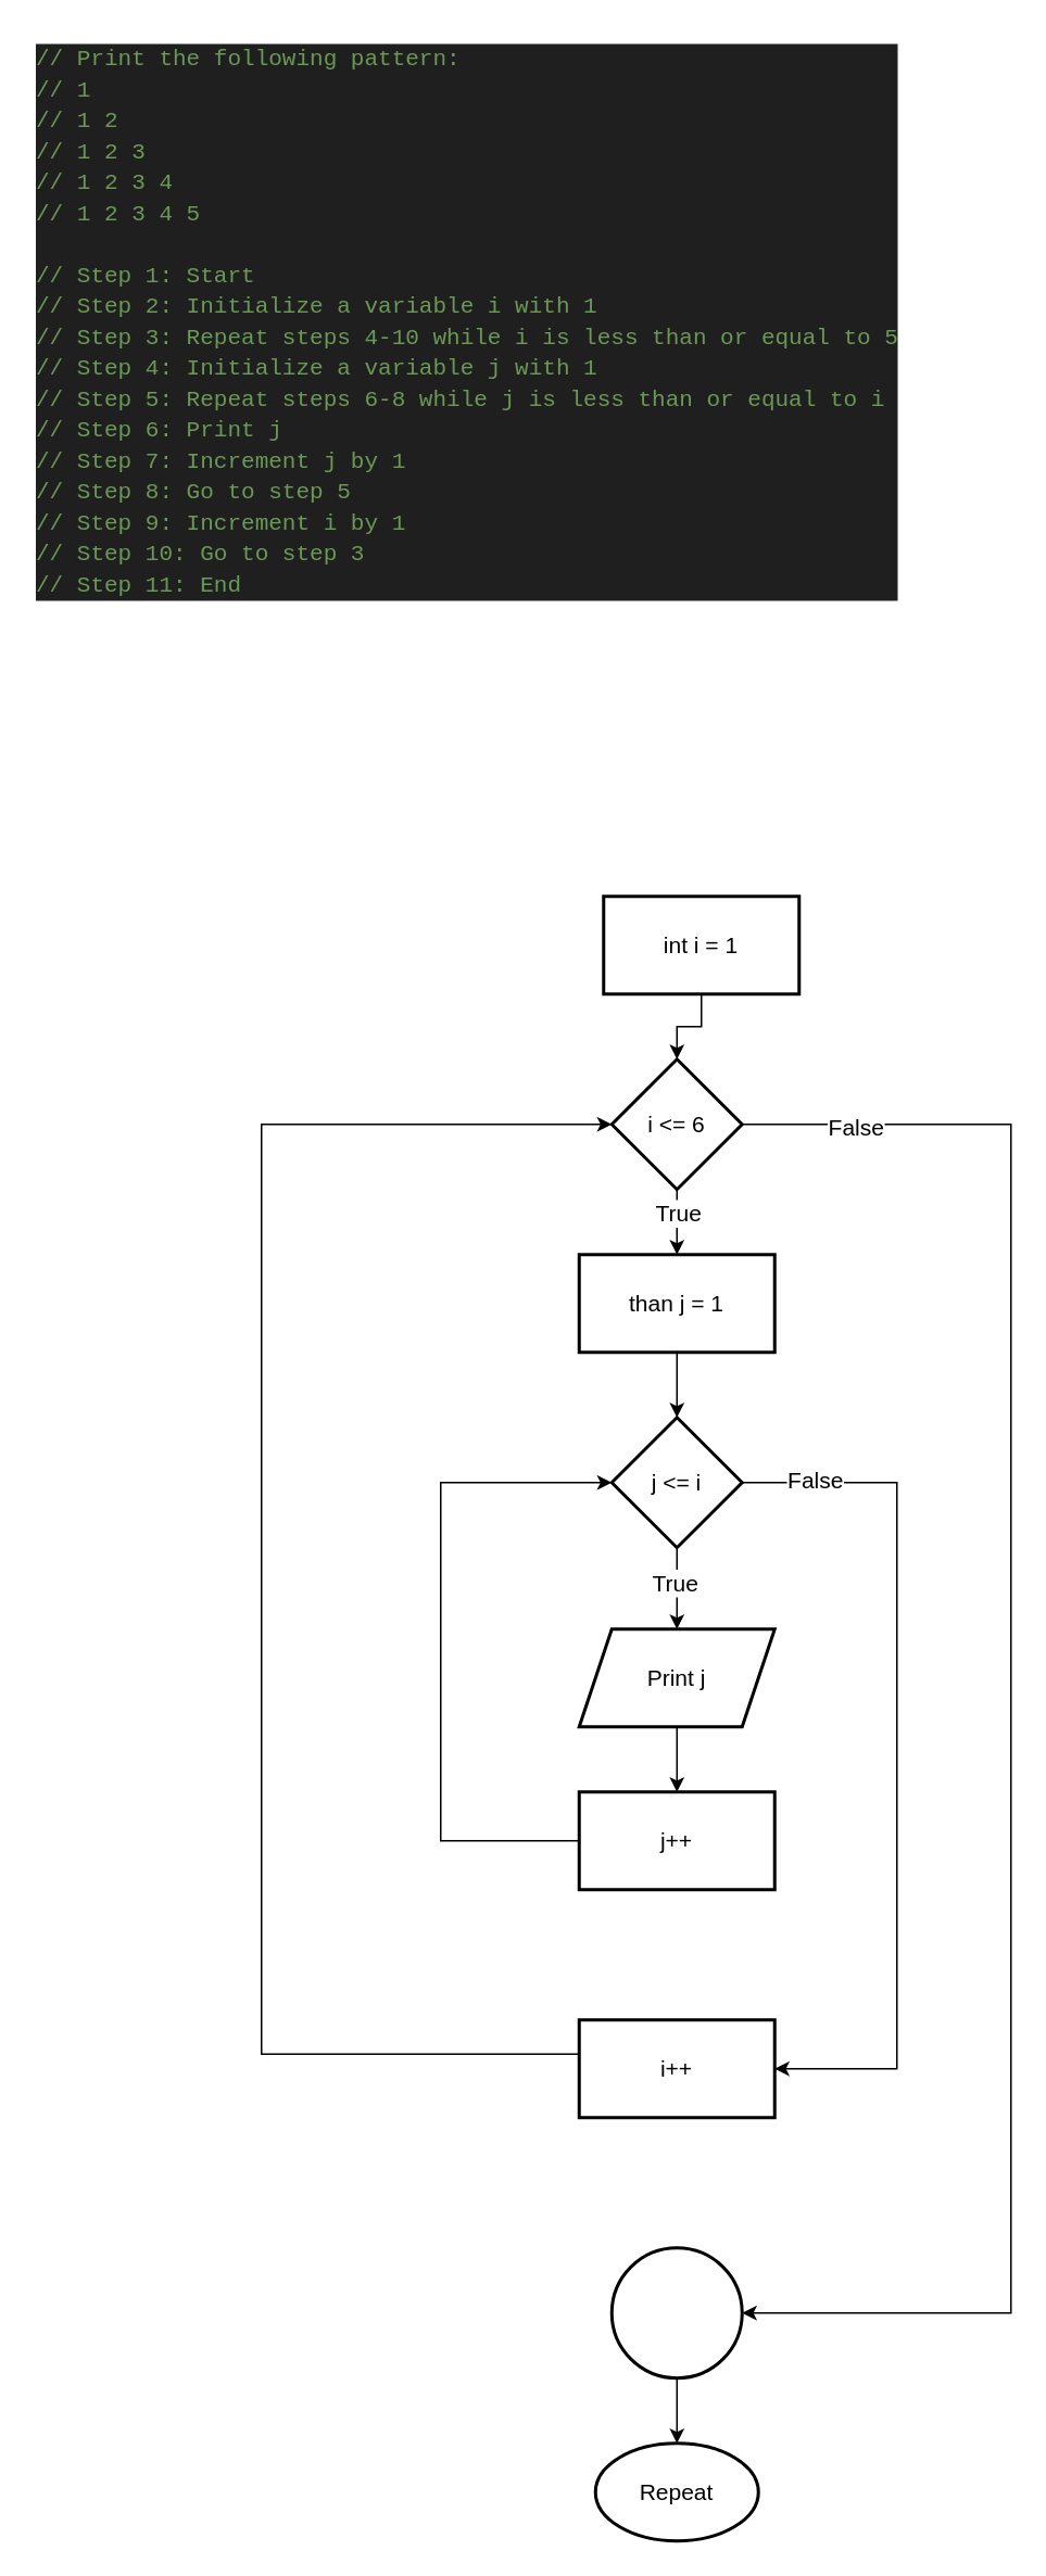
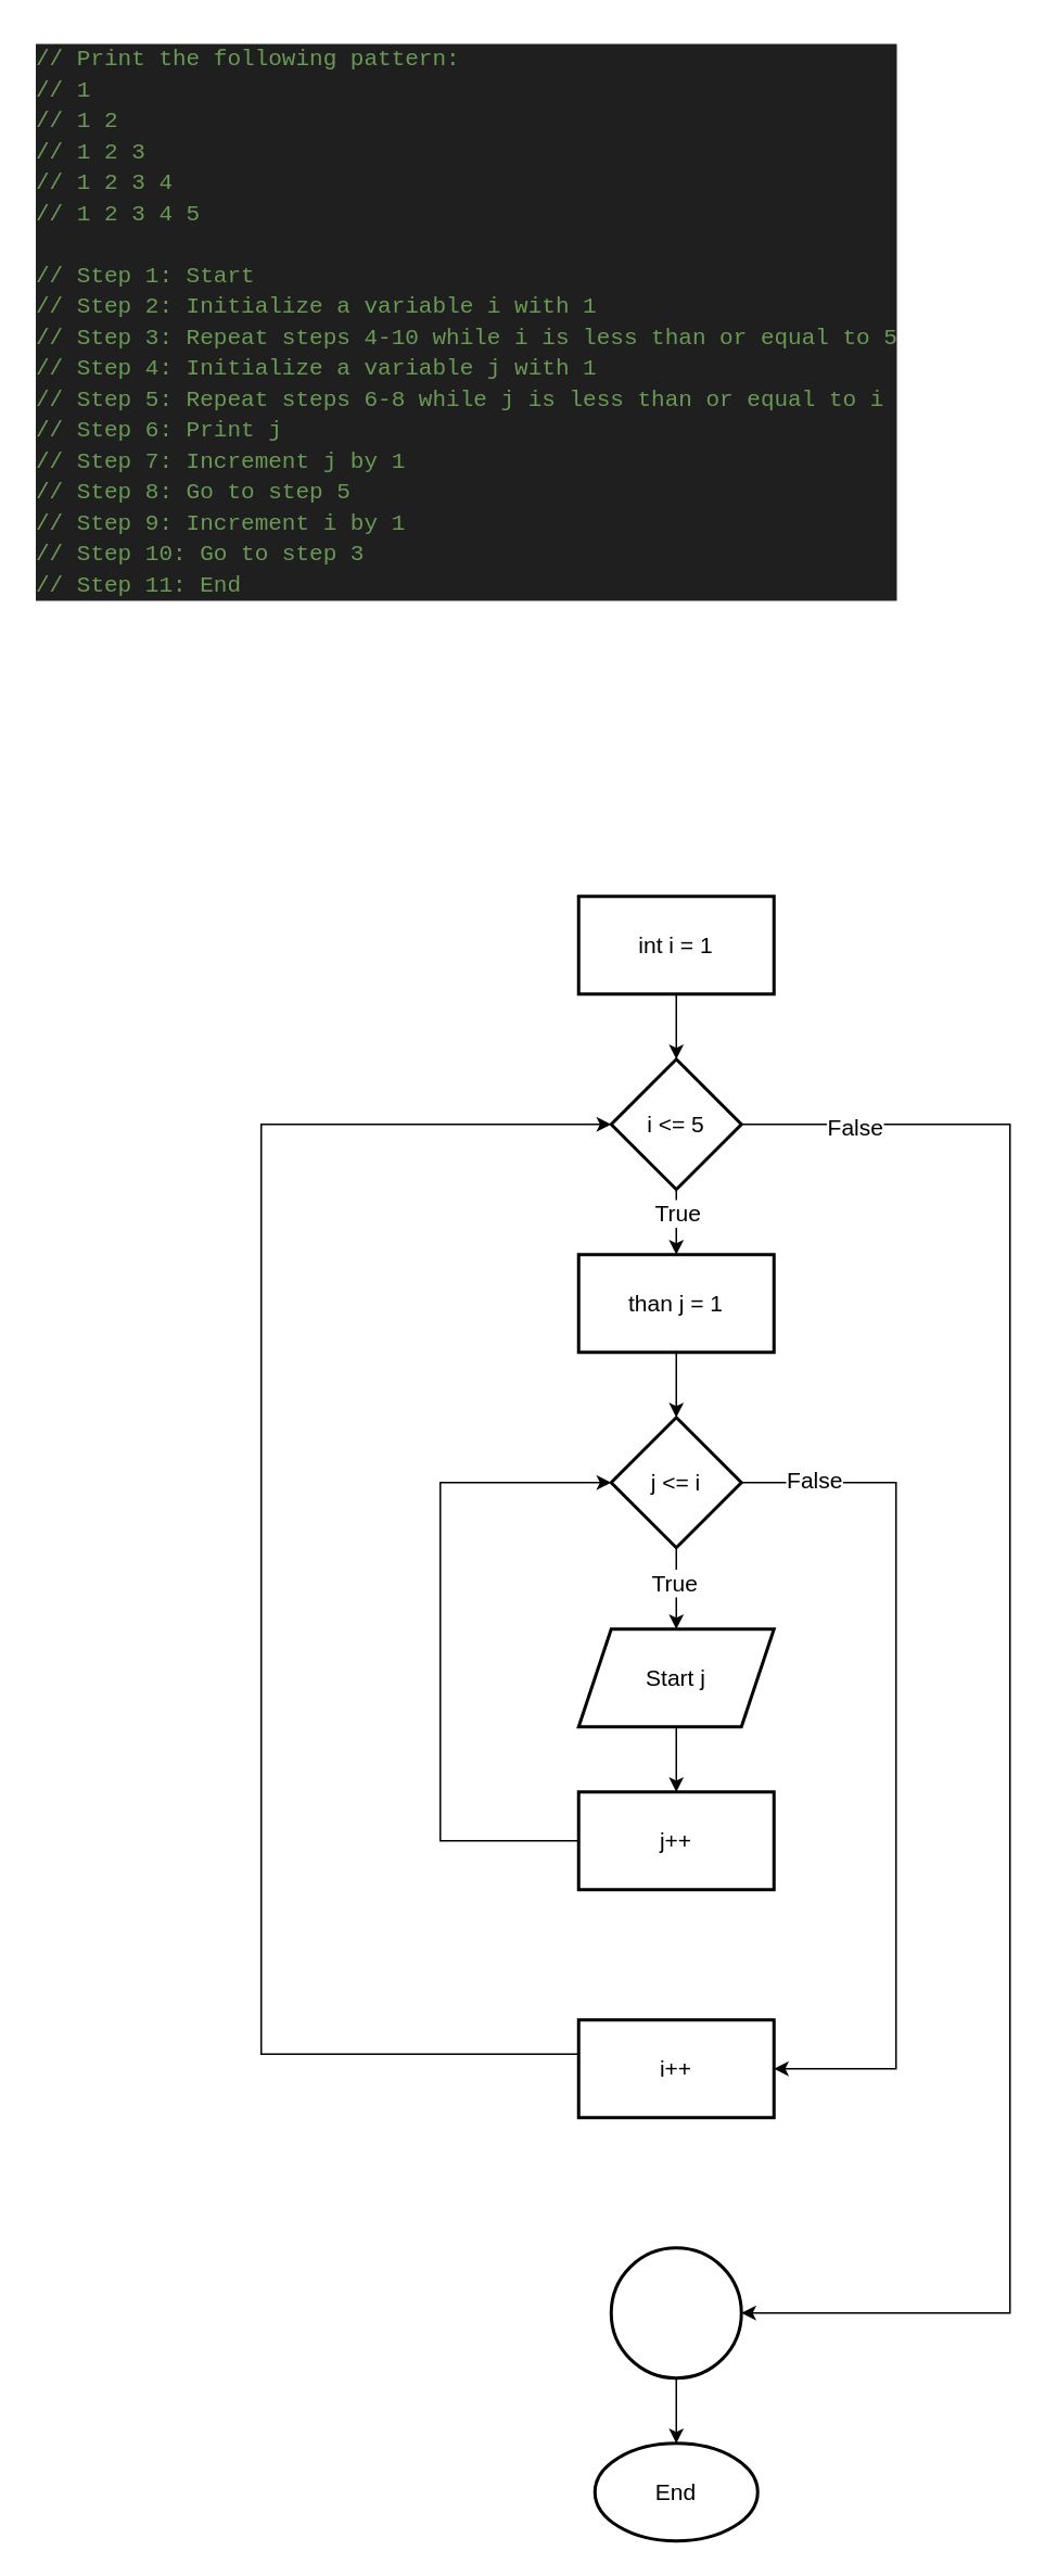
  <mxCell id="0" />
  <mxCell id="1" parent="0" />
- <mxCell id="2" value="Repeat" style="strokeWidth=2;html=1;shape=mxgraph.flowchart.start_1;whiteSpace=wrap;fontSize=14;" vertex="1" parent="1"><mxGeometry x="365" y="1500" width="100" height="60" as="geometry" /></mxCell>
+ <mxCell id="2" value="End" style="strokeWidth=2;html=1;shape=mxgraph.flowchart.start_1;whiteSpace=wrap;fontSize=14;" vertex="1" parent="1"><mxGeometry x="365" y="1500" width="100" height="60" as="geometry" /></mxCell>
  <mxCell id="3" value="" style="edgeStyle=orthogonalEdgeStyle;rounded=0;orthogonalLoop=1;jettySize=auto;html=1;fontSize=14;" edge="1" parent="1" source="4" target="9"><mxGeometry relative="1" as="geometry" /></mxCell>
- <mxCell id="4" value="int i = 1" style="whiteSpace=wrap;html=1;strokeWidth=2;fontSize=14;" vertex="1" parent="1"><mxGeometry x="370" y="550" width="120" height="60" as="geometry" /></mxCell>
+ <mxCell id="4" value="int i = 1" style="whiteSpace=wrap;html=1;strokeWidth=2;fontSize=14;" vertex="1" parent="1"><mxGeometry x="355" y="550" width="120" height="60" as="geometry" /></mxCell>
  <mxCell id="5" value="" style="edgeStyle=orthogonalEdgeStyle;rounded=0;orthogonalLoop=1;jettySize=auto;html=1;fontSize=14;" edge="1" parent="1" source="9" target="11"><mxGeometry relative="1" as="geometry" /></mxCell>
  <mxCell id="6" value="True" style="edgeLabel;html=1;align=center;verticalAlign=middle;resizable=0;points=[];fontSize=14;" vertex="1" connectable="0" parent="5"><mxGeometry x="-0.29" relative="1" as="geometry"><mxPoint as="offset" /></mxGeometry></mxCell>
  <mxCell id="7" value="" style="edgeStyle=orthogonalEdgeStyle;rounded=0;orthogonalLoop=1;jettySize=auto;html=1;fontSize=14;" edge="1" parent="1" source="9" target="24"><mxGeometry relative="1" as="geometry"><Array as="points"><mxPoint x="620" y="690" /><mxPoint x="620" y="1420" /></Array></mxGeometry></mxCell>
  <mxCell id="8" value="False" style="edgeLabel;html=1;align=center;verticalAlign=middle;resizable=0;points=[];fontSize=14;" vertex="1" connectable="0" parent="7"><mxGeometry x="-0.869" y="-1" relative="1" as="geometry"><mxPoint as="offset" /></mxGeometry></mxCell>
- <mxCell id="9" value="i &amp;lt;= 6" style="rhombus;whiteSpace=wrap;html=1;strokeWidth=2;fontSize=14;" vertex="1" parent="1"><mxGeometry x="375" y="650" width="80" height="80" as="geometry" /></mxCell>
+ <mxCell id="9" value="i &amp;lt;= 5" style="rhombus;whiteSpace=wrap;html=1;strokeWidth=2;fontSize=14;" vertex="1" parent="1"><mxGeometry x="375" y="650" width="80" height="80" as="geometry" /></mxCell>
  <mxCell id="10" value="" style="edgeStyle=orthogonalEdgeStyle;rounded=0;orthogonalLoop=1;jettySize=auto;html=1;fontSize=14;" edge="1" parent="1" source="11" target="16"><mxGeometry relative="1" as="geometry" /></mxCell>
  <mxCell id="11" value="than j = 1" style="whiteSpace=wrap;html=1;strokeWidth=2;fontSize=14;" vertex="1" parent="1"><mxGeometry x="355" y="770" width="120" height="60" as="geometry" /></mxCell>
  <mxCell id="12" value="" style="edgeStyle=orthogonalEdgeStyle;rounded=0;orthogonalLoop=1;jettySize=auto;html=1;fontSize=14;" edge="1" parent="1" source="16" target="18"><mxGeometry relative="1" as="geometry" /></mxCell>
  <mxCell id="13" value="True" style="edgeLabel;html=1;align=center;verticalAlign=middle;resizable=0;points=[];fontSize=14;" vertex="1" connectable="0" parent="12"><mxGeometry x="-0.152" y="-2" relative="1" as="geometry"><mxPoint as="offset" /></mxGeometry></mxCell>
  <mxCell id="14" value="" style="edgeStyle=orthogonalEdgeStyle;rounded=0;orthogonalLoop=1;jettySize=auto;html=1;fontSize=14;" edge="1" parent="1" source="16" target="22"><mxGeometry relative="1" as="geometry"><Array as="points"><mxPoint x="550" y="910" /><mxPoint x="550" y="1270" /></Array></mxGeometry></mxCell>
  <mxCell id="15" value="False" style="edgeLabel;html=1;align=center;verticalAlign=middle;resizable=0;points=[];fontSize=14;" vertex="1" connectable="0" parent="14"><mxGeometry x="-0.833" y="2" relative="1" as="geometry"><mxPoint as="offset" /></mxGeometry></mxCell>
  <mxCell id="16" value="j &amp;lt;= i" style="rhombus;whiteSpace=wrap;html=1;strokeWidth=2;fontSize=14;" vertex="1" parent="1"><mxGeometry x="375" y="870" width="80" height="80" as="geometry" /></mxCell>
  <mxCell id="17" value="" style="edgeStyle=orthogonalEdgeStyle;rounded=0;orthogonalLoop=1;jettySize=auto;html=1;fontSize=14;" edge="1" parent="1" source="18" target="20"><mxGeometry relative="1" as="geometry" /></mxCell>
- <mxCell id="18" value="Print j" style="shape=parallelogram;perimeter=parallelogramPerimeter;whiteSpace=wrap;html=1;fixedSize=1;strokeWidth=2;fontSize=14;" vertex="1" parent="1"><mxGeometry x="355" y="1000" width="120" height="60" as="geometry" /></mxCell>
+ <mxCell id="18" value="Start j" style="shape=parallelogram;perimeter=parallelogramPerimeter;whiteSpace=wrap;html=1;fixedSize=1;strokeWidth=2;fontSize=14;" vertex="1" parent="1"><mxGeometry x="355" y="1000" width="120" height="60" as="geometry" /></mxCell>
  <mxCell id="19" value="" style="edgeStyle=orthogonalEdgeStyle;rounded=0;orthogonalLoop=1;jettySize=auto;html=1;fontSize=14;entryX=0;entryY=0.5;entryDx=0;entryDy=0;" edge="1" parent="1" target="16"><mxGeometry relative="1" as="geometry"><mxPoint x="395" y="1130" as="sourcePoint" /><mxPoint x="370" y="910" as="targetPoint" /><Array as="points"><mxPoint x="270" y="1130" /><mxPoint x="270" y="910" /></Array></mxGeometry></mxCell>
  <mxCell id="20" value="j++" style="whiteSpace=wrap;html=1;strokeWidth=2;fontSize=14;" vertex="1" parent="1"><mxGeometry x="355" y="1100" width="120" height="60" as="geometry" /></mxCell>
  <mxCell id="21" value="" style="edgeStyle=orthogonalEdgeStyle;rounded=0;orthogonalLoop=1;jettySize=auto;html=1;fontSize=14;" edge="1" parent="1" target="9"><mxGeometry relative="1" as="geometry"><mxPoint x="355" y="1260" as="sourcePoint" /><mxPoint x="370" y="690" as="targetPoint" /><Array as="points"><mxPoint x="355" y="1261" /><mxPoint x="160" y="1261" /><mxPoint x="160" y="690" /></Array></mxGeometry></mxCell>
  <mxCell id="22" value="i++" style="whiteSpace=wrap;html=1;strokeWidth=2;fontSize=14;" vertex="1" parent="1"><mxGeometry x="355" y="1240" width="120" height="60" as="geometry" /></mxCell>
  <mxCell id="23" value="" style="edgeStyle=orthogonalEdgeStyle;rounded=0;orthogonalLoop=1;jettySize=auto;html=1;fontSize=14;" edge="1" parent="1" source="24" target="2"><mxGeometry relative="1" as="geometry" /></mxCell>
  <mxCell id="24" value="" style="ellipse;whiteSpace=wrap;html=1;strokeWidth=2;fontSize=14;" vertex="1" parent="1"><mxGeometry x="375" y="1380" width="80" height="80" as="geometry" /></mxCell>
  <mxCell id="25" value="&lt;div style=&quot;color: #cccccc;background-color: #1f1f1f;font-family: Consolas, 'Courier New', monospace;font-weight: normal;font-size: 14px;line-height: 19px;white-space: pre;&quot;&gt;&lt;div&gt;&lt;span style=&quot;color: #6a9955;&quot;&gt;// Print the following pattern:&lt;/span&gt;&lt;/div&gt;&lt;div&gt;&lt;span style=&quot;color: #6a9955;&quot;&gt;// 1 &lt;/span&gt;&lt;/div&gt;&lt;div&gt;&lt;span style=&quot;color: #6a9955;&quot;&gt;// 1 2 &lt;/span&gt;&lt;/div&gt;&lt;div&gt;&lt;span style=&quot;color: #6a9955;&quot;&gt;// 1 2 3 &lt;/span&gt;&lt;/div&gt;&lt;div&gt;&lt;span style=&quot;color: #6a9955;&quot;&gt;// 1 2 3 4 &lt;/span&gt;&lt;/div&gt;&lt;div&gt;&lt;span style=&quot;color: #6a9955;&quot;&gt;// 1 2 3 4 5&lt;/span&gt;&lt;/div&gt;&lt;br&gt;&lt;div&gt;&lt;span style=&quot;color: #6a9955;&quot;&gt;// Step 1: Start&lt;/span&gt;&lt;/div&gt;&lt;div&gt;&lt;span style=&quot;color: #6a9955;&quot;&gt;// Step 2: Initialize a variable i with 1&lt;/span&gt;&lt;/div&gt;&lt;div&gt;&lt;span style=&quot;color: #6a9955;&quot;&gt;// Step 3: Repeat steps 4-10 while i is less than or equal to 5&lt;/span&gt;&lt;/div&gt;&lt;div&gt;&lt;span style=&quot;color: #6a9955;&quot;&gt;// Step 4: Initialize a variable j with 1&lt;/span&gt;&lt;/div&gt;&lt;div&gt;&lt;span style=&quot;color: #6a9955;&quot;&gt;// Step 5: Repeat steps 6-8 while j is less than or equal to i&lt;/span&gt;&lt;/div&gt;&lt;div&gt;&lt;span style=&quot;color: #6a9955;&quot;&gt;// Step 6: Print j&lt;/span&gt;&lt;/div&gt;&lt;div&gt;&lt;span style=&quot;color: #6a9955;&quot;&gt;// Step 7: Increment j by 1&lt;/span&gt;&lt;/div&gt;&lt;div&gt;&lt;span style=&quot;color: #6a9955;&quot;&gt;// Step 8: Go to step 5&lt;/span&gt;&lt;/div&gt;&lt;div&gt;&lt;span style=&quot;color: #6a9955;&quot;&gt;// Step 9: Increment i by 1&lt;/span&gt;&lt;/div&gt;&lt;div&gt;&lt;span style=&quot;color: #6a9955;&quot;&gt;// Step 10: Go to step 3&lt;/span&gt;&lt;/div&gt;&lt;div&gt;&lt;span style=&quot;color: #6a9955;&quot;&gt;// Step 11: End&lt;/span&gt;&lt;/div&gt;&lt;/div&gt;" style="text;whiteSpace=wrap;html=1;" vertex="1" parent="1"><mxGeometry x="20" y="20" width="520" height="370" as="geometry" /></mxCell>
